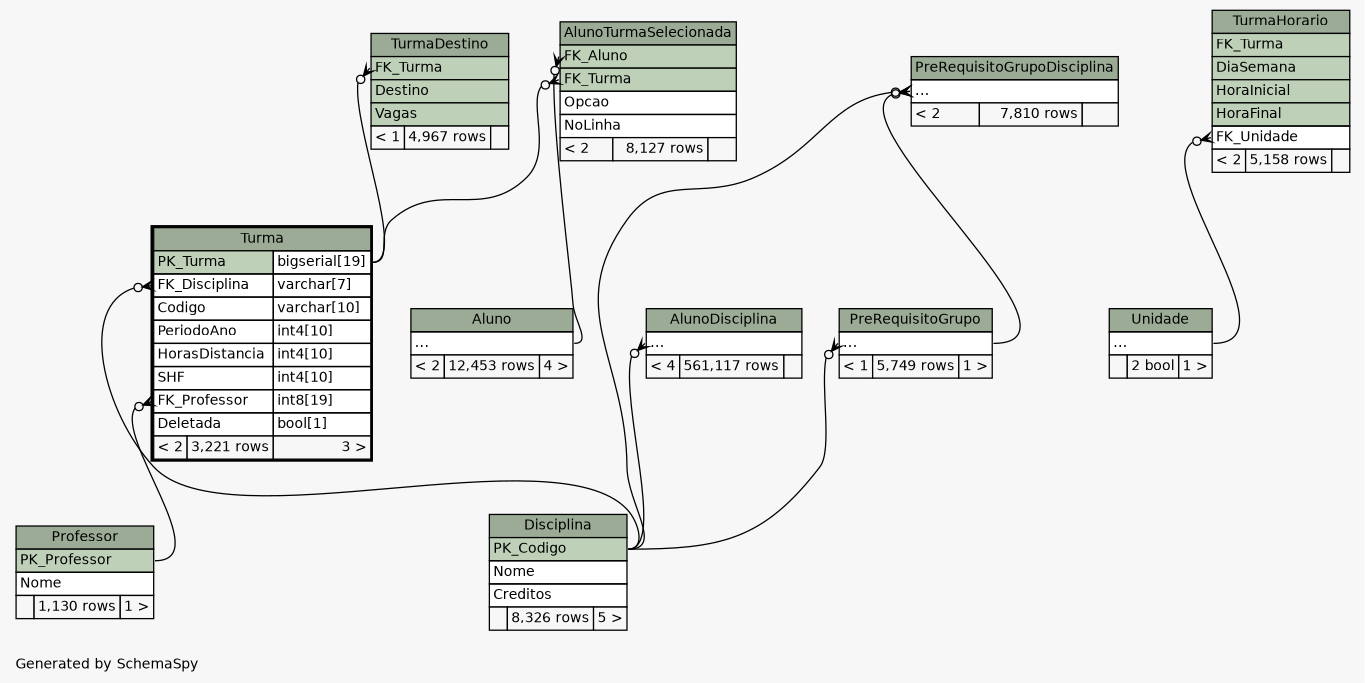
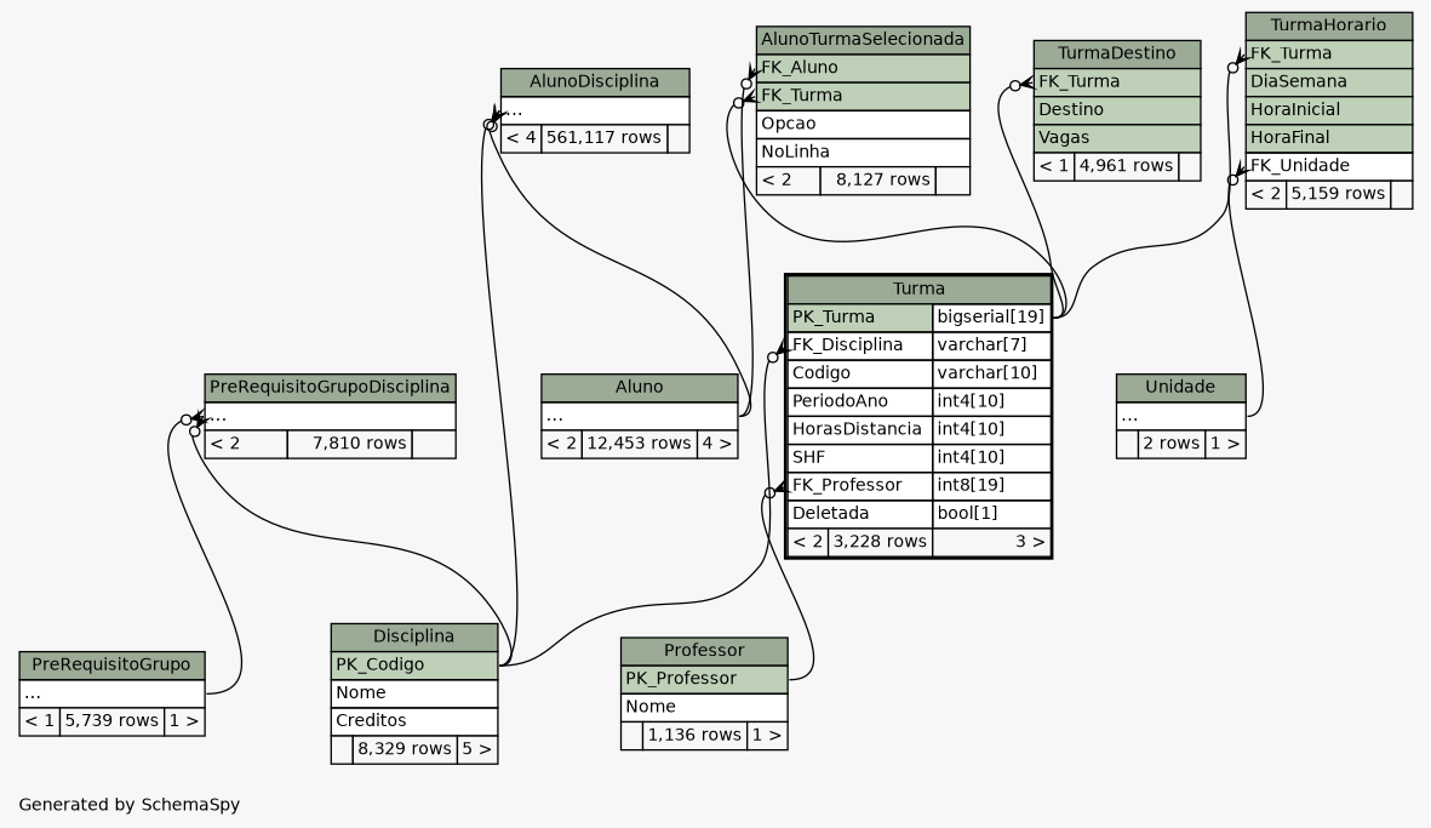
  digraph {
    bgcolor="#f7f7f7"
    fontname=Helvetica
    fontsize=11
    label="\nGenerated by SchemaSpy"
    labeljust=l
    nodesep=0.18
    rankdir=TB
    ranksep=0.46
    node [fontname=Helvetica fontsize=11 shape=plaintext]
    edge [arrowhead=none arrowsize=0.8 arrowtail=crowodot dir=back headport="elipses:e" tailport="elipses:w"]
    n1 [label=<     <TABLE BORDER="0" CELLBORDER="1" CELLSPACING="0" BGCOLOR="#ffffff">       <TR><TD COLSPAN="3" BGCOLOR="#9bab96" ALIGN="CENTER">AlunoDisciplina</TD></TR>       <TR><TD PORT="elipses" COLSPAN="3" ALIGN="LEFT">...</TD></TR>       <TR><TD ALIGN="LEFT" BGCOLOR="#f7f7f7">&lt; 4</TD><TD ALIGN="RIGHT" BGCOLOR="#f7f7f7">561,117 rows</TD><TD ALIGN="RIGHT" BGCOLOR="#f7f7f7">  </TD></TR>     </TABLE>>]
    n2 [label=<     <TABLE BORDER="0" CELLBORDER="1" CELLSPACING="0" BGCOLOR="#ffffff">       <TR><TD COLSPAN="3" BGCOLOR="#9bab96" ALIGN="CENTER">Aluno</TD></TR>       <TR><TD PORT="elipses" COLSPAN="3" ALIGN="LEFT">...</TD></TR>       <TR><TD ALIGN="LEFT" BGCOLOR="#f7f7f7">&lt; 2</TD><TD ALIGN="RIGHT" BGCOLOR="#f7f7f7">12,453 rows</TD><TD ALIGN="RIGHT" BGCOLOR="#f7f7f7">4 &gt;</TD></TR>     </TABLE>>]
-   n3 [label=<     <TABLE BORDER="0" CELLBORDER="1" CELLSPACING="0" BGCOLOR="#ffffff">       <TR><TD COLSPAN="3" BGCOLOR="#9bab96" ALIGN="CENTER">Disciplina</TD></TR>       <TR><TD PORT="PK_Codigo" COLSPAN="3" BGCOLOR="#bed1b8" ALIGN="LEFT">PK_Codigo</TD></TR>       <TR><TD PORT="Nome" COLSPAN="3" ALIGN="LEFT">Nome</TD></TR>       <TR><TD PORT="Creditos" COLSPAN="3" ALIGN="LEFT">Creditos</TD></TR>       <TR><TD ALIGN="LEFT" BGCOLOR="#f7f7f7">  </TD><TD ALIGN="RIGHT" BGCOLOR="#f7f7f7">8,326 rows</TD><TD ALIGN="RIGHT" BGCOLOR="#f7f7f7">5 &gt;</TD></TR>     </TABLE>>]
+   n3 [label=<     <TABLE BORDER="0" CELLBORDER="1" CELLSPACING="0" BGCOLOR="#ffffff">       <TR><TD COLSPAN="3" BGCOLOR="#9bab96" ALIGN="CENTER">Disciplina</TD></TR>       <TR><TD PORT="PK_Codigo" COLSPAN="3" BGCOLOR="#bed1b8" ALIGN="LEFT">PK_Codigo</TD></TR>       <TR><TD PORT="Nome" COLSPAN="3" ALIGN="LEFT">Nome</TD></TR>       <TR><TD PORT="Creditos" COLSPAN="3" ALIGN="LEFT">Creditos</TD></TR>       <TR><TD ALIGN="LEFT" BGCOLOR="#f7f7f7">  </TD><TD ALIGN="RIGHT" BGCOLOR="#f7f7f7">8,329 rows</TD><TD ALIGN="RIGHT" BGCOLOR="#f7f7f7">5 &gt;</TD></TR>     </TABLE>>]
    n4 [label=<     <TABLE BORDER="0" CELLBORDER="1" CELLSPACING="0" BGCOLOR="#ffffff">       <TR><TD COLSPAN="3" BGCOLOR="#9bab96" ALIGN="CENTER">AlunoTurmaSelecionada</TD></TR>       <TR><TD PORT="FK_Aluno" COLSPAN="3" BGCOLOR="#bed1b8" ALIGN="LEFT">FK_Aluno</TD></TR>       <TR><TD PORT="FK_Turma" COLSPAN="3" BGCOLOR="#bed1b8" ALIGN="LEFT">FK_Turma</TD></TR>       <TR><TD PORT="Opcao" COLSPAN="3" ALIGN="LEFT">Opcao</TD></TR>       <TR><TD PORT="NoLinha" COLSPAN="3" ALIGN="LEFT">NoLinha</TD></TR>       <TR><TD ALIGN="LEFT" BGCOLOR="#f7f7f7">&lt; 2</TD><TD ALIGN="RIGHT" BGCOLOR="#f7f7f7">8,127 rows</TD><TD ALIGN="RIGHT" BGCOLOR="#f7f7f7">  </TD></TR>     </TABLE>>]
-   n5 [label=<     <TABLE BORDER="2" CELLBORDER="1" CELLSPACING="0" BGCOLOR="#ffffff">       <TR><TD COLSPAN="3" BGCOLOR="#9bab96" ALIGN="CENTER">Turma</TD></TR>       <TR><TD PORT="PK_Turma" COLSPAN="2" BGCOLOR="#bed1b8" ALIGN="LEFT">PK_Turma</TD><TD PORT="PK_Turma.type" ALIGN="LEFT">bigserial[19]</TD></TR>       <TR><TD PORT="FK_Disciplina" COLSPAN="2" ALIGN="LEFT">FK_Disciplina</TD><TD PORT="FK_Disciplina.type" ALIGN="LEFT">varchar[7]</TD></TR>       <TR><TD PORT="Codigo" COLSPAN="2" ALIGN="LEFT">Codigo</TD><TD PORT="Codigo.type" ALIGN="LEFT">varchar[10]</TD></TR>       <TR><TD PORT="PeriodoAno" COLSPAN="2" ALIGN="LEFT">PeriodoAno</TD><TD PORT="PeriodoAno.type" ALIGN="LEFT">int4[10]</TD></TR>       <TR><TD PORT="HorasDistancia" COLSPAN="2" ALIGN="LEFT">HorasDistancia</TD><TD PORT="HorasDistancia.type" ALIGN="LEFT">int4[10]</TD></TR>       <TR><TD PORT="SHF" COLSPAN="2" ALIGN="LEFT">SHF</TD><TD PORT="SHF.type" ALIGN="LEFT">int4[10]</TD></TR>       <TR><TD PORT="FK_Professor" COLSPAN="2" ALIGN="LEFT">FK_Professor</TD><TD PORT="FK_Professor.type" ALIGN="LEFT">int8[19]</TD></TR>       <TR><TD PORT="Deletada" COLSPAN="2" ALIGN="LEFT">Deletada</TD><TD PORT="Deletada.type" ALIGN="LEFT">bool[1]</TD></TR>       <TR><TD ALIGN="LEFT" BGCOLOR="#f7f7f7">&lt; 2</TD><TD ALIGN="RIGHT" BGCOLOR="#f7f7f7">3,221 rows</TD><TD ALIGN="RIGHT" BGCOLOR="#f7f7f7">3 &gt;</TD></TR>     </TABLE>>]
-   n6 [label=<     <TABLE BORDER="0" CELLBORDER="1" CELLSPACING="0" BGCOLOR="#ffffff">       <TR><TD COLSPAN="3" BGCOLOR="#9bab96" ALIGN="CENTER">Professor</TD></TR>       <TR><TD PORT="PK_Professor" COLSPAN="3" BGCOLOR="#bed1b8" ALIGN="LEFT">PK_Professor</TD></TR>       <TR><TD PORT="Nome" COLSPAN="3" ALIGN="LEFT">Nome</TD></TR>       <TR><TD ALIGN="LEFT" BGCOLOR="#f7f7f7">  </TD><TD ALIGN="RIGHT" BGCOLOR="#f7f7f7">1,130 rows</TD><TD ALIGN="RIGHT" BGCOLOR="#f7f7f7">1 &gt;</TD></TR>     </TABLE>>]
-   n7 [label=<     <TABLE BORDER="0" CELLBORDER="1" CELLSPACING="0" BGCOLOR="#ffffff">       <TR><TD COLSPAN="3" BGCOLOR="#9bab96" ALIGN="CENTER">PreRequisitoGrupo</TD></TR>       <TR><TD PORT="elipses" COLSPAN="3" ALIGN="LEFT">...</TD></TR>       <TR><TD ALIGN="LEFT" BGCOLOR="#f7f7f7">&lt; 1</TD><TD ALIGN="RIGHT" BGCOLOR="#f7f7f7">5,749 rows</TD><TD ALIGN="RIGHT" BGCOLOR="#f7f7f7">1 &gt;</TD></TR>     </TABLE>>]
+   n5 [label=<     <TABLE BORDER="2" CELLBORDER="1" CELLSPACING="0" BGCOLOR="#ffffff">       <TR><TD COLSPAN="3" BGCOLOR="#9bab96" ALIGN="CENTER">Turma</TD></TR>       <TR><TD PORT="PK_Turma" COLSPAN="2" BGCOLOR="#bed1b8" ALIGN="LEFT">PK_Turma</TD><TD PORT="PK_Turma.type" ALIGN="LEFT">bigserial[19]</TD></TR>       <TR><TD PORT="FK_Disciplina" COLSPAN="2" ALIGN="LEFT">FK_Disciplina</TD><TD PORT="FK_Disciplina.type" ALIGN="LEFT">varchar[7]</TD></TR>       <TR><TD PORT="Codigo" COLSPAN="2" ALIGN="LEFT">Codigo</TD><TD PORT="Codigo.type" ALIGN="LEFT">varchar[10]</TD></TR>       <TR><TD PORT="PeriodoAno" COLSPAN="2" ALIGN="LEFT">PeriodoAno</TD><TD PORT="PeriodoAno.type" ALIGN="LEFT">int4[10]</TD></TR>       <TR><TD PORT="HorasDistancia" COLSPAN="2" ALIGN="LEFT">HorasDistancia</TD><TD PORT="HorasDistancia.type" ALIGN="LEFT">int4[10]</TD></TR>       <TR><TD PORT="SHF" COLSPAN="2" ALIGN="LEFT">SHF</TD><TD PORT="SHF.type" ALIGN="LEFT">int4[10]</TD></TR>       <TR><TD PORT="FK_Professor" COLSPAN="2" ALIGN="LEFT">FK_Professor</TD><TD PORT="FK_Professor.type" ALIGN="LEFT">int8[19]</TD></TR>       <TR><TD PORT="Deletada" COLSPAN="2" ALIGN="LEFT">Deletada</TD><TD PORT="Deletada.type" ALIGN="LEFT">bool[1]</TD></TR>       <TR><TD ALIGN="LEFT" BGCOLOR="#f7f7f7">&lt; 2</TD><TD ALIGN="RIGHT" BGCOLOR="#f7f7f7">3,228 rows</TD><TD ALIGN="RIGHT" BGCOLOR="#f7f7f7">3 &gt;</TD></TR>     </TABLE>>]
+   n6 [label=<     <TABLE BORDER="0" CELLBORDER="1" CELLSPACING="0" BGCOLOR="#ffffff">       <TR><TD COLSPAN="3" BGCOLOR="#9bab96" ALIGN="CENTER">Professor</TD></TR>       <TR><TD PORT="PK_Professor" COLSPAN="3" BGCOLOR="#bed1b8" ALIGN="LEFT">PK_Professor</TD></TR>       <TR><TD PORT="Nome" COLSPAN="3" ALIGN="LEFT">Nome</TD></TR>       <TR><TD ALIGN="LEFT" BGCOLOR="#f7f7f7">  </TD><TD ALIGN="RIGHT" BGCOLOR="#f7f7f7">1,136 rows</TD><TD ALIGN="RIGHT" BGCOLOR="#f7f7f7">1 &gt;</TD></TR>     </TABLE>>]
+   n7 [label=<     <TABLE BORDER="0" CELLBORDER="1" CELLSPACING="0" BGCOLOR="#ffffff">       <TR><TD COLSPAN="3" BGCOLOR="#9bab96" ALIGN="CENTER">PreRequisitoGrupo</TD></TR>       <TR><TD PORT="elipses" COLSPAN="3" ALIGN="LEFT">...</TD></TR>       <TR><TD ALIGN="LEFT" BGCOLOR="#f7f7f7">&lt; 1</TD><TD ALIGN="RIGHT" BGCOLOR="#f7f7f7">5,739 rows</TD><TD ALIGN="RIGHT" BGCOLOR="#f7f7f7">1 &gt;</TD></TR>     </TABLE>>]
    n8 [label=<     <TABLE BORDER="0" CELLBORDER="1" CELLSPACING="0" BGCOLOR="#ffffff">       <TR><TD COLSPAN="3" BGCOLOR="#9bab96" ALIGN="CENTER">PreRequisitoGrupoDisciplina</TD></TR>       <TR><TD PORT="elipses" COLSPAN="3" ALIGN="LEFT">...</TD></TR>       <TR><TD ALIGN="LEFT" BGCOLOR="#f7f7f7">&lt; 2</TD><TD ALIGN="RIGHT" BGCOLOR="#f7f7f7">7,810 rows</TD><TD ALIGN="RIGHT" BGCOLOR="#f7f7f7">  </TD></TR>     </TABLE>>]
-   n9 [label=<     <TABLE BORDER="0" CELLBORDER="1" CELLSPACING="0" BGCOLOR="#ffffff">       <TR><TD COLSPAN="3" BGCOLOR="#9bab96" ALIGN="CENTER">TurmaDestino</TD></TR>       <TR><TD PORT="FK_Turma" COLSPAN="3" BGCOLOR="#bed1b8" ALIGN="LEFT">FK_Turma</TD></TR>       <TR><TD PORT="Destino" COLSPAN="3" BGCOLOR="#bed1b8" ALIGN="LEFT">Destino</TD></TR>       <TR><TD PORT="Vagas" COLSPAN="3" BGCOLOR="#bed1b8" ALIGN="LEFT">Vagas</TD></TR>       <TR><TD ALIGN="LEFT" BGCOLOR="#f7f7f7">&lt; 1</TD><TD ALIGN="RIGHT" BGCOLOR="#f7f7f7">4,967 rows</TD><TD ALIGN="RIGHT" BGCOLOR="#f7f7f7">  </TD></TR>     </TABLE>>]
-   n10 [label=<     <TABLE BORDER="0" CELLBORDER="1" CELLSPACING="0" BGCOLOR="#ffffff">       <TR><TD COLSPAN="3" BGCOLOR="#9bab96" ALIGN="CENTER">TurmaHorario</TD></TR>       <TR><TD PORT="FK_Turma" COLSPAN="3" BGCOLOR="#bed1b8" ALIGN="LEFT">FK_Turma</TD></TR>       <TR><TD PORT="DiaSemana" COLSPAN="3" BGCOLOR="#bed1b8" ALIGN="LEFT">DiaSemana</TD></TR>       <TR><TD PORT="HoraInicial" COLSPAN="3" BGCOLOR="#bed1b8" ALIGN="LEFT">HoraInicial</TD></TR>       <TR><TD PORT="HoraFinal" COLSPAN="3" BGCOLOR="#bed1b8" ALIGN="LEFT">HoraFinal</TD></TR>       <TR><TD PORT="FK_Unidade" COLSPAN="3" ALIGN="LEFT">FK_Unidade</TD></TR>       <TR><TD ALIGN="LEFT" BGCOLOR="#f7f7f7">&lt; 2</TD><TD ALIGN="RIGHT" BGCOLOR="#f7f7f7">5,158 rows</TD><TD ALIGN="RIGHT" BGCOLOR="#f7f7f7">  </TD></TR>     </TABLE>>]
-   n11 [label=<     <TABLE BORDER="0" CELLBORDER="1" CELLSPACING="0" BGCOLOR="#ffffff">       <TR><TD COLSPAN="3" BGCOLOR="#9bab96" ALIGN="CENTER">Unidade</TD></TR>       <TR><TD PORT="elipses" COLSPAN="3" ALIGN="LEFT">...</TD></TR>       <TR><TD ALIGN="LEFT" BGCOLOR="#f7f7f7">  </TD><TD ALIGN="RIGHT" BGCOLOR="#f7f7f7">2 bool</TD><TD ALIGN="RIGHT" BGCOLOR="#f7f7f7">1 &gt;</TD></TR>     </TABLE>>]
+   n9 [label=<     <TABLE BORDER="0" CELLBORDER="1" CELLSPACING="0" BGCOLOR="#ffffff">       <TR><TD COLSPAN="3" BGCOLOR="#9bab96" ALIGN="CENTER">TurmaDestino</TD></TR>       <TR><TD PORT="FK_Turma" COLSPAN="3" BGCOLOR="#bed1b8" ALIGN="LEFT">FK_Turma</TD></TR>       <TR><TD PORT="Destino" COLSPAN="3" BGCOLOR="#bed1b8" ALIGN="LEFT">Destino</TD></TR>       <TR><TD PORT="Vagas" COLSPAN="3" BGCOLOR="#bed1b8" ALIGN="LEFT">Vagas</TD></TR>       <TR><TD ALIGN="LEFT" BGCOLOR="#f7f7f7">&lt; 1</TD><TD ALIGN="RIGHT" BGCOLOR="#f7f7f7">4,961 rows</TD><TD ALIGN="RIGHT" BGCOLOR="#f7f7f7">  </TD></TR>     </TABLE>>]
+   n10 [label=<     <TABLE BORDER="0" CELLBORDER="1" CELLSPACING="0" BGCOLOR="#ffffff">       <TR><TD COLSPAN="3" BGCOLOR="#9bab96" ALIGN="CENTER">TurmaHorario</TD></TR>       <TR><TD PORT="FK_Turma" COLSPAN="3" BGCOLOR="#bed1b8" ALIGN="LEFT">FK_Turma</TD></TR>       <TR><TD PORT="DiaSemana" COLSPAN="3" BGCOLOR="#bed1b8" ALIGN="LEFT">DiaSemana</TD></TR>       <TR><TD PORT="HoraInicial" COLSPAN="3" BGCOLOR="#bed1b8" ALIGN="LEFT">HoraInicial</TD></TR>       <TR><TD PORT="HoraFinal" COLSPAN="3" BGCOLOR="#bed1b8" ALIGN="LEFT">HoraFinal</TD></TR>       <TR><TD PORT="FK_Unidade" COLSPAN="3" ALIGN="LEFT">FK_Unidade</TD></TR>       <TR><TD ALIGN="LEFT" BGCOLOR="#f7f7f7">&lt; 2</TD><TD ALIGN="RIGHT" BGCOLOR="#f7f7f7">5,159 rows</TD><TD ALIGN="RIGHT" BGCOLOR="#f7f7f7">  </TD></TR>     </TABLE>>]
+   n11 [label=<     <TABLE BORDER="0" CELLBORDER="1" CELLSPACING="0" BGCOLOR="#ffffff">       <TR><TD COLSPAN="3" BGCOLOR="#9bab96" ALIGN="CENTER">Unidade</TD></TR>       <TR><TD PORT="elipses" COLSPAN="3" ALIGN="LEFT">...</TD></TR>       <TR><TD ALIGN="LEFT" BGCOLOR="#f7f7f7">  </TD><TD ALIGN="RIGHT" BGCOLOR="#f7f7f7">2 rows</TD><TD ALIGN="RIGHT" BGCOLOR="#f7f7f7">1 &gt;</TD></TR>     </TABLE>>]
+   n1 -> n2
    n1 -> n3 [headport="PK_Codigo:e"]
    n4 -> n2 [tailport="FK_Aluno:w"]
    n4 -> n5 [headport="PK_Turma.type:e" tailport="FK_Turma:w"]
    n5 -> n3 [headport="PK_Codigo:e" tailport="FK_Disciplina:w"]
    n5 -> n6 [headport="PK_Professor:e" tailport="FK_Professor:w"]
-   n7 -> n3 [headport="PK_Codigo:e"]
    n8 -> n3 [headport="PK_Codigo:e"]
    n8 -> n7
    n9 -> n5 [headport="PK_Turma.type:e" tailport="FK_Turma:w"]
+   n10 -> n5 [headport="PK_Turma.type:e" tailport="FK_Turma:w"]
    n10 -> n11 [tailport="FK_Unidade:w"]
  }
